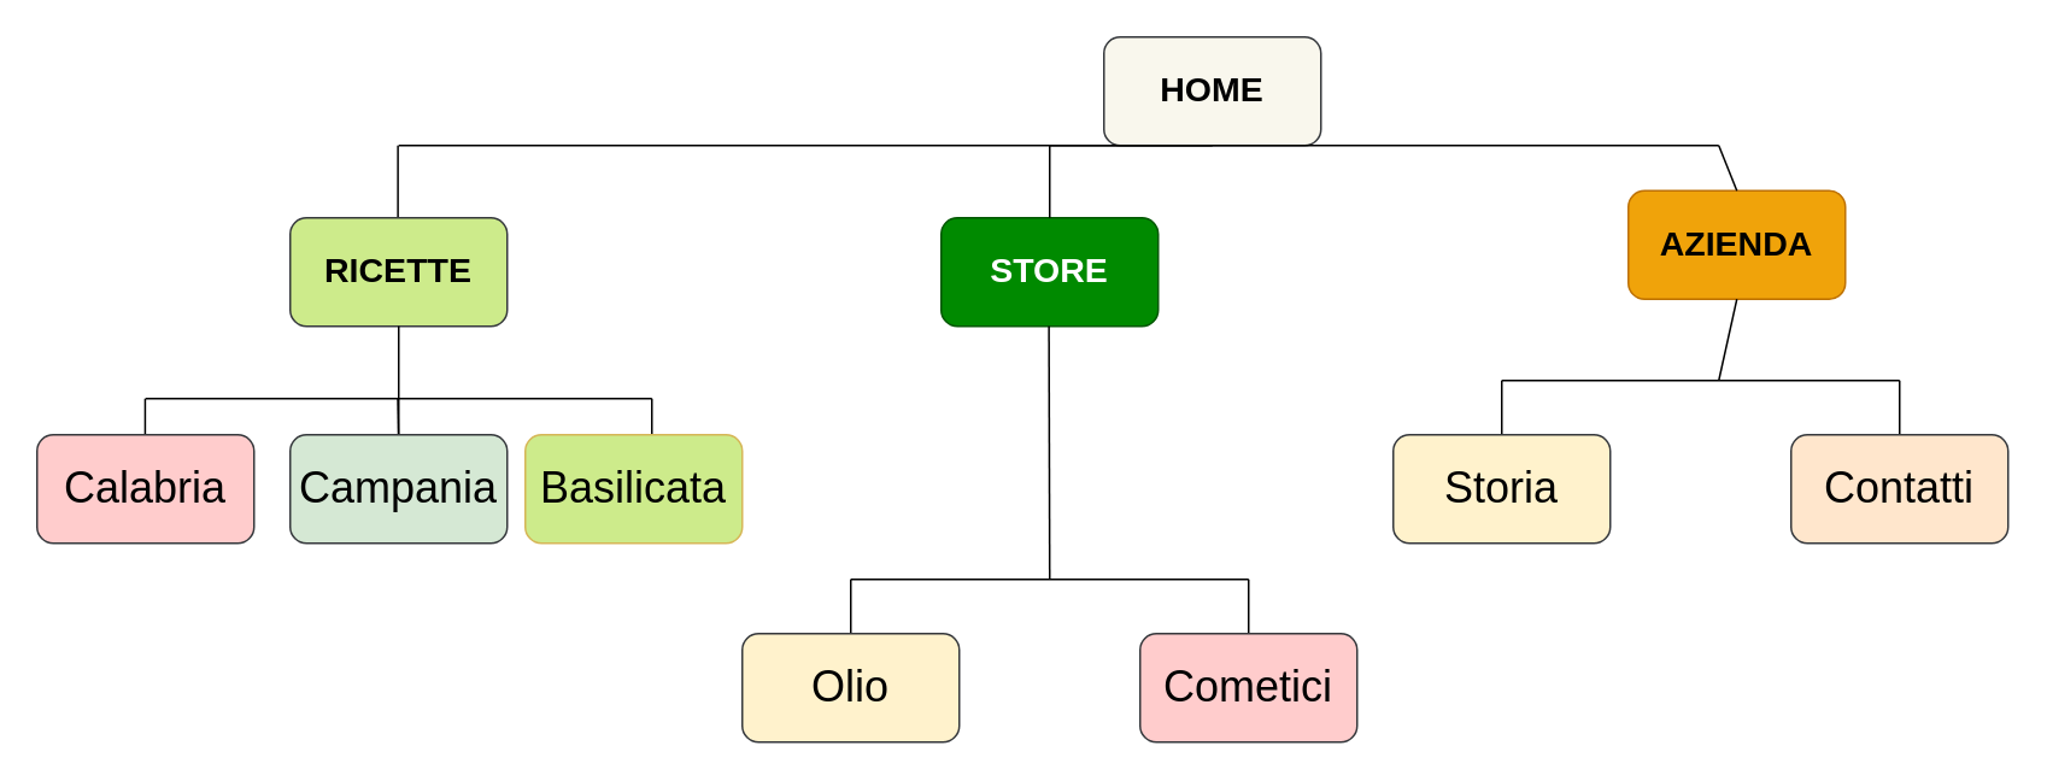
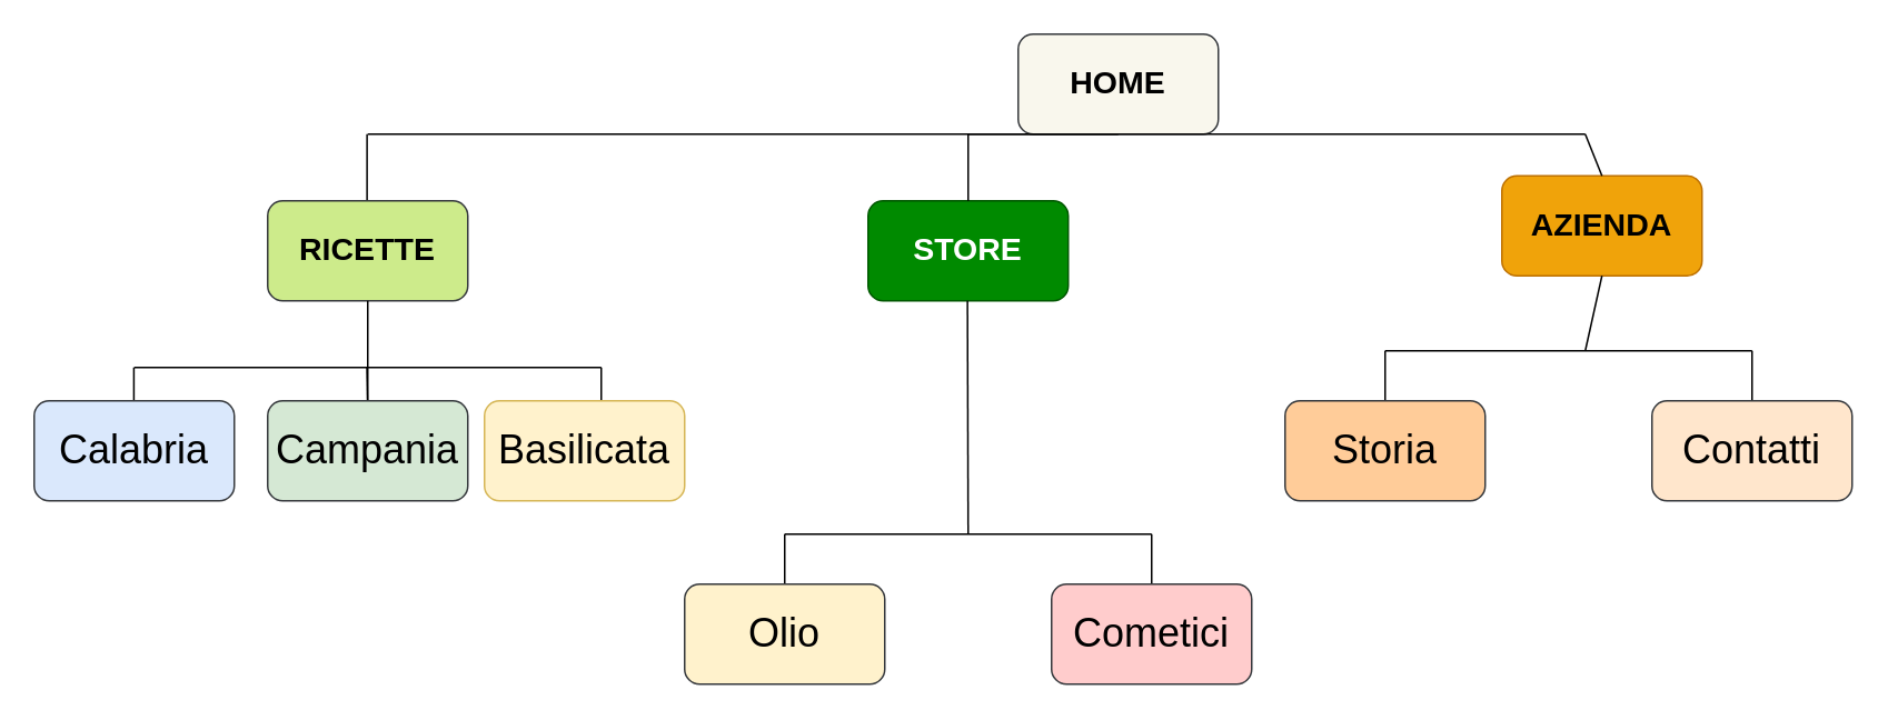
  <mxCell id="0" />
  <mxCell id="1" parent="0" />
  <mxCell id="2" value="HOME" style="rounded=1;whiteSpace=wrap;html=1;fillColor=#f9f7ed;strokeColor=#36393d;fontSize=19;fontStyle=1" parent="1" vertex="1"><mxGeometry x="610" y="20" width="120" height="60" as="geometry" /></mxCell>
  <mxCell id="3" value="" style="endArrow=none;html=1;rounded=0;exitX=0.5;exitY=1;exitDx=0;exitDy=0;" parent="1" source="2" edge="1"><mxGeometry width="50" height="50" relative="1" as="geometry"><mxPoint x="560" y="30" as="sourcePoint" /><mxPoint x="580" y="80" as="targetPoint" /></mxGeometry></mxCell>
  <mxCell id="4" value="" style="endArrow=none;html=1;rounded=0;" parent="1" edge="1"><mxGeometry width="50" height="50" relative="1" as="geometry"><mxPoint x="220" y="80" as="sourcePoint" /><mxPoint x="950" y="80" as="targetPoint" /></mxGeometry></mxCell>
  <mxCell id="5" value="" style="endArrow=none;html=1;rounded=0;" parent="1" edge="1"><mxGeometry width="50" height="50" relative="1" as="geometry"><mxPoint x="219.58" y="80" as="sourcePoint" /><mxPoint x="219.58" y="120" as="targetPoint" /></mxGeometry></mxCell>
  <mxCell id="6" value="RICETTE" style="rounded=1;whiteSpace=wrap;html=1;fillColor=#cdeb8b;strokeColor=#36393d;fontSize=19;fontStyle=1" parent="1" vertex="1"><mxGeometry x="160" y="120" width="120" height="60" as="geometry" /></mxCell>
  <mxCell id="7" value="STORE" style="rounded=1;whiteSpace=wrap;html=1;fillColor=#008a00;strokeColor=#005700;fontColor=#ffffff;fontSize=19;fontStyle=1" parent="1" vertex="1"><mxGeometry x="520" y="120" width="120" height="60" as="geometry" /></mxCell>
  <mxCell id="8" value="AZIENDA" style="rounded=1;whiteSpace=wrap;html=1;fillColor=#f0a30a;strokeColor=#BD7000;fontColor=#000000;fontSize=19;fontStyle=1" parent="1" vertex="1"><mxGeometry x="900" y="105" width="120" height="60" as="geometry" /></mxCell>
  <mxCell id="9" value="" style="endArrow=none;html=1;rounded=0;exitX=0.5;exitY=0;exitDx=0;exitDy=0;" parent="1" source="8" edge="1"><mxGeometry width="50" height="50" relative="1" as="geometry"><mxPoint x="770" y="130" as="sourcePoint" /><mxPoint x="950" y="80" as="targetPoint" /></mxGeometry></mxCell>
  <mxCell id="10" value="" style="endArrow=none;html=1;rounded=0;entryX=0.5;entryY=0;entryDx=0;entryDy=0;" parent="1" target="7" edge="1"><mxGeometry width="50" height="50" relative="1" as="geometry"><mxPoint x="580" y="80" as="sourcePoint" /><mxPoint x="610" y="-20" as="targetPoint" /></mxGeometry></mxCell>
  <mxCell id="11" value="" style="endArrow=none;html=1;rounded=0;" parent="1" edge="1"><mxGeometry width="50" height="50" relative="1" as="geometry"><mxPoint x="220" y="240" as="sourcePoint" /><mxPoint x="220" y="180" as="targetPoint" /></mxGeometry></mxCell>
  <mxCell id="12" value="" style="endArrow=none;html=1;rounded=0;" parent="1" edge="1"><mxGeometry width="50" height="50" relative="1" as="geometry"><mxPoint x="80" y="220" as="sourcePoint" /><mxPoint x="360" y="220" as="targetPoint" /></mxGeometry></mxCell>
  <mxCell id="13" value="" style="endArrow=none;html=1;rounded=0;" parent="1" edge="1"><mxGeometry width="50" height="50" relative="1" as="geometry"><mxPoint x="79.78" y="250" as="sourcePoint" /><mxPoint x="79.78" y="220" as="targetPoint" /></mxGeometry></mxCell>
  <mxCell id="14" value="" style="endArrow=none;html=1;rounded=0;" parent="1" edge="1"><mxGeometry width="50" height="50" relative="1" as="geometry"><mxPoint x="220" y="250" as="sourcePoint" /><mxPoint x="219.5" y="220" as="targetPoint" /></mxGeometry></mxCell>
  <mxCell id="15" value="" style="endArrow=none;html=1;rounded=0;" parent="1" edge="1"><mxGeometry width="50" height="50" relative="1" as="geometry"><mxPoint x="360" y="250" as="sourcePoint" /><mxPoint x="360" y="220" as="targetPoint" /><Array as="points" /></mxGeometry></mxCell>
- <mxCell id="16" value="Calabria" style="rounded=1;whiteSpace=wrap;html=1;fillColor=#ffcccc;strokeColor=#36393d;fontSize=24;" parent="1" vertex="1"><mxGeometry x="20" y="240" width="120" height="60" as="geometry" /></mxCell>
+ <mxCell id="16" value="Calabria" style="rounded=1;whiteSpace=wrap;html=1;fillColor=#dae8fc;strokeColor=#36393d;fontSize=24;" parent="1" vertex="1"><mxGeometry x="20" y="240" width="120" height="60" as="geometry" /></mxCell>
  <mxCell id="17" value="Campania" style="rounded=1;whiteSpace=wrap;html=1;fillColor=#d5e8d4;strokeColor=#36393d;fontSize=24;" parent="1" vertex="1"><mxGeometry x="160" y="240" width="120" height="60" as="geometry" /></mxCell>
- <mxCell id="18" value="Basilicata" style="rounded=1;whiteSpace=wrap;html=1;fillColor=#cdeb8b;strokeColor=#d6b656;fontSize=24;" parent="1" vertex="1"><mxGeometry x="290" y="240" width="120" height="60" as="geometry" /></mxCell>
+ <mxCell id="18" value="Basilicata" style="rounded=1;whiteSpace=wrap;html=1;fillColor=#fff2cc;strokeColor=#d6b656;fontSize=24;" parent="1" vertex="1"><mxGeometry x="290" y="240" width="120" height="60" as="geometry" /></mxCell>
  <mxCell id="19" value="" style="endArrow=none;html=1;rounded=0;" parent="1" edge="1"><mxGeometry width="50" height="50" relative="1" as="geometry"><mxPoint x="580" y="320" as="sourcePoint" /><mxPoint x="579.58" y="180" as="targetPoint" /></mxGeometry></mxCell>
  <mxCell id="20" value="" style="endArrow=none;html=1;rounded=0;" parent="1" edge="1"><mxGeometry width="50" height="50" relative="1" as="geometry"><mxPoint x="470" y="320" as="sourcePoint" /><mxPoint x="690" y="320" as="targetPoint" /></mxGeometry></mxCell>
  <mxCell id="21" value="" style="endArrow=none;html=1;rounded=0;" parent="1" edge="1"><mxGeometry width="50" height="50" relative="1" as="geometry"><mxPoint x="470" y="350" as="sourcePoint" /><mxPoint x="470" y="320" as="targetPoint" /><Array as="points" /></mxGeometry></mxCell>
  <mxCell id="22" value="" style="endArrow=none;html=1;rounded=0;" parent="1" edge="1"><mxGeometry width="50" height="50" relative="1" as="geometry"><mxPoint x="690" y="350" as="sourcePoint" /><mxPoint x="690" y="320" as="targetPoint" /><Array as="points" /></mxGeometry></mxCell>
  <mxCell id="23" value="Cometici" style="rounded=1;whiteSpace=wrap;html=1;fillColor=#ffcccc;strokeColor=#36393d;fontSize=24;" parent="1" vertex="1"><mxGeometry x="630" y="350" width="120" height="60" as="geometry" /></mxCell>
  <mxCell id="24" value="Olio" style="rounded=1;whiteSpace=wrap;html=1;fillColor=#fff2cc;strokeColor=#36393d;fontSize=24;" parent="1" vertex="1"><mxGeometry x="410" y="350" width="120" height="60" as="geometry" /></mxCell>
  <mxCell id="25" value="" style="endArrow=none;html=1;rounded=0;" parent="1" edge="1"><mxGeometry width="50" height="50" relative="1" as="geometry"><mxPoint x="830" y="210" as="sourcePoint" /><mxPoint x="1050" y="210" as="targetPoint" /></mxGeometry></mxCell>
  <mxCell id="26" value="" style="endArrow=none;html=1;rounded=0;" parent="1" edge="1"><mxGeometry width="50" height="50" relative="1" as="geometry"><mxPoint x="830" y="240" as="sourcePoint" /><mxPoint x="830" y="210" as="targetPoint" /><Array as="points" /></mxGeometry></mxCell>
  <mxCell id="27" value="" style="endArrow=none;html=1;rounded=0;" parent="1" edge="1"><mxGeometry width="50" height="50" relative="1" as="geometry"><mxPoint x="1050" y="240" as="sourcePoint" /><mxPoint x="1050" y="210" as="targetPoint" /><Array as="points" /></mxGeometry></mxCell>
  <mxCell id="28" value="Contatti" style="rounded=1;whiteSpace=wrap;html=1;fillColor=#ffe6cc;strokeColor=#36393d;fontSize=24;" parent="1" vertex="1"><mxGeometry x="990" y="240" width="120" height="60" as="geometry" /></mxCell>
- <mxCell id="29" value="Storia" style="rounded=1;whiteSpace=wrap;html=1;fillColor=#fff2cc;strokeColor=#36393d;fontSize=24;" parent="1" vertex="1"><mxGeometry x="770" y="240" width="120" height="60" as="geometry" /></mxCell>
+ <mxCell id="29" value="Storia" style="rounded=1;whiteSpace=wrap;html=1;fillColor=#ffcc99;strokeColor=#36393d;fontSize=24;" parent="1" vertex="1"><mxGeometry x="770" y="240" width="120" height="60" as="geometry" /></mxCell>
  <mxCell id="30" value="" style="endArrow=none;html=1;rounded=0;entryX=0.5;entryY=1;entryDx=0;entryDy=0;" parent="1" target="8" edge="1"><mxGeometry width="50" height="50" relative="1" as="geometry"><mxPoint x="950" y="210" as="sourcePoint" /><mxPoint x="630" y="130" as="targetPoint" /></mxGeometry></mxCell>
